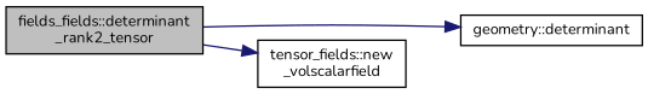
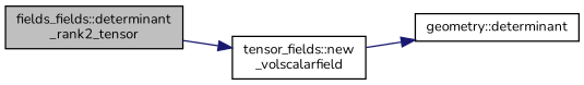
  digraph {
    fontname=Nunito
    rankdir=LR
    node [color=black fillcolor=white fontname=Nunito fontsize=10 shape=record style=filled]
    edge [color=midnightblue fontname=Nunito fontsize=10 labelfontname=Helvetica labelfontsize=10 style=solid]
    n1 [fillcolor=grey75 fontcolor=black height=0.2 label="fields_fields::determinant\l_rank2_tensor" width=0.4]
    n2 [height=0.2 label="geometry::determinant" width=0.4]
    n3 [height=0.2 label="tensor_fields::new\l_volscalarfield" width=0.4]
-   n1 -> n2
+   n3 -> n2
    n1 -> n3
  }
